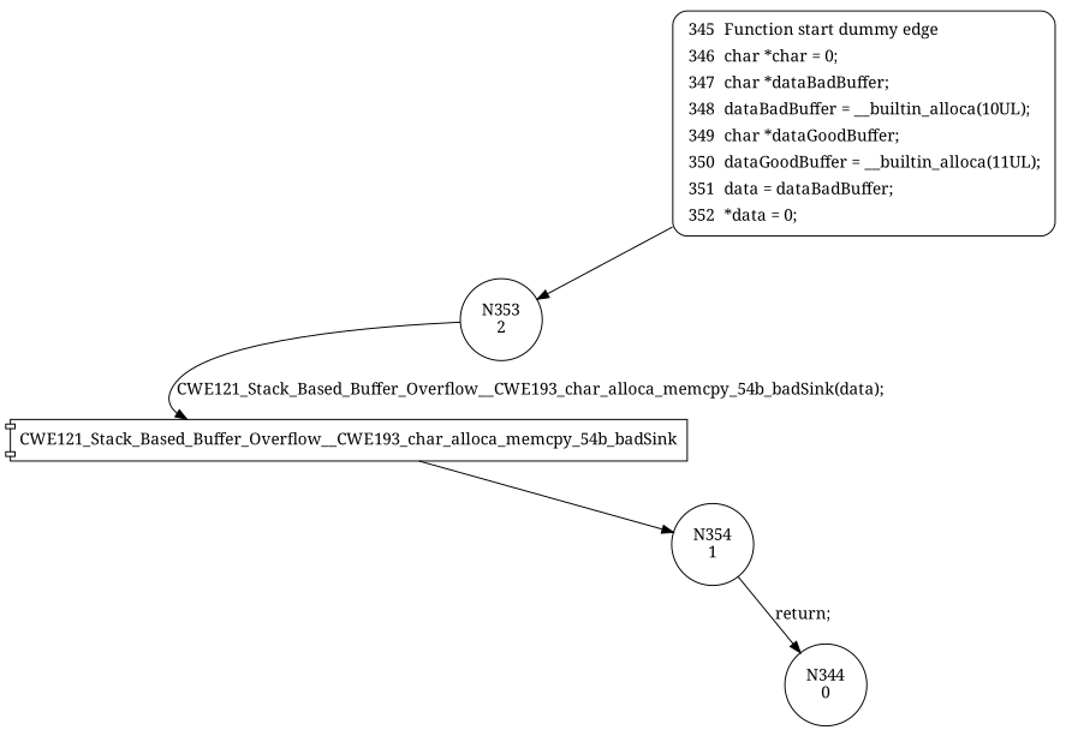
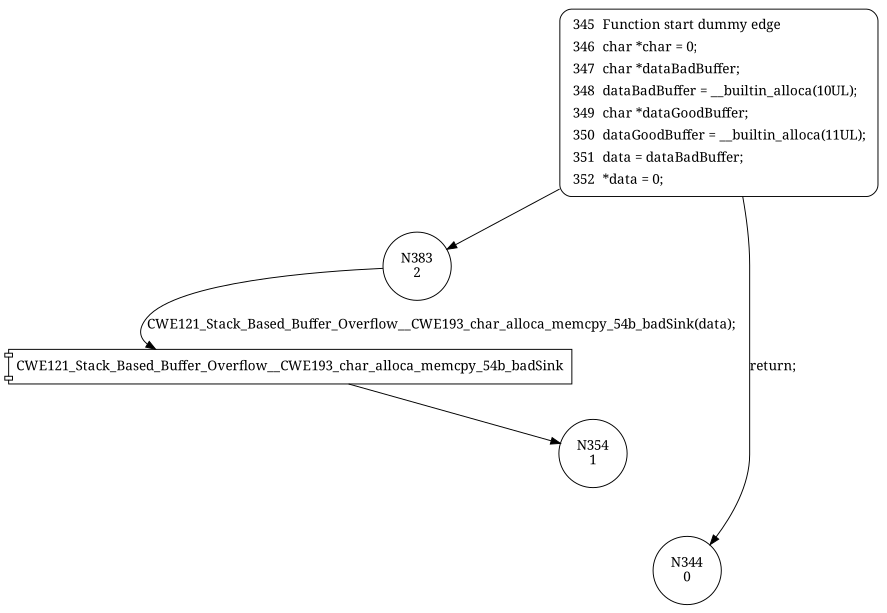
  digraph {
    fontname="Noto Serif"
    node [fontname="Noto Serif" shape=circle]
    edge [fontname="Noto Serif"]
-   n1 [label="N353\n2"]
+   n1 [label="N383\n2"]
    n2 [label=CWE121_Stack_Based_Buffer_Overflow__CWE193_char_alloca_memcpy_54b_badSink shape=component]
    n3 [label="N354\n1"]
    n4 [label="N344\n0"]
    n5 [fillcolor=white label=<<table border="0" cellborder="0" cellpadding="3" bgcolor="white"><tr><td align="right">345</td><td align="left">Function start dummy edge</td></tr><tr><td align="right">346</td><td align="left">char *char = 0;</td></tr><tr><td align="right">347</td><td align="left">char *dataBadBuffer;</td></tr><tr><td align="right">348</td><td align="left">dataBadBuffer = __builtin_alloca(10UL);</td></tr><tr><td align="right">349</td><td align="left">char *dataGoodBuffer;</td></tr><tr><td align="right">350</td><td align="left">dataGoodBuffer = __builtin_alloca(11UL);</td></tr><tr><td align="right">351</td><td align="left">data = dataBadBuffer;</td></tr><tr><td align="right">352</td><td align="left">*data = 0;</td></tr></table>> penwidth=1 shape=Mrecord style="filled,bold"]
    n1 -> n2 [label="CWE121_Stack_Based_Buffer_Overflow__CWE193_char_alloca_memcpy_54b_badSink(data);"]
    n2 -> n3
-   n3 -> n4 [label="return;"]
+   n5 -> n4 [label="return;"]
    n5 -> n1
  }
